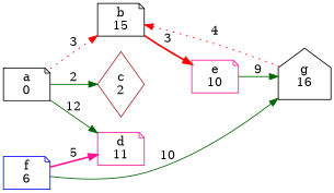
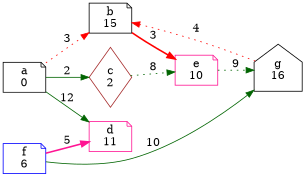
  digraph {
    rankdir=LR
    node [color=black shape=note]
    edge [color=darkgreen style=dotted]
    n1 [label="a\n0"]
    n2 [label="b\n15"]
    n3 [color=brown label="c\n2" shape=diamond]
    n4 [color=deeppink label="d\n11"]
    n5 [color=deeppink label="e\n10"]
    n6 [label="g\n16" shape=house]
    n7 [color=blue label="f\n6"]
    n1 -> n2 [color=red label=3]
    n1 -> n3 [label=2 style=solid]
    n1 -> n4 [label=12 style=solid]
    n2 -> n5 [color=red label=3 style=bold]
-   n5 -> n6 [label=9 style=solid]
+   n3 -> n5 [label=8]
+   n5 -> n6 [label=9]
    n6 -> n2 [color=red label=4]
    n7 -> n4 [color=deeppink label=5 style=bold]
    n7 -> n6 [label=10 style=solid]
  }
